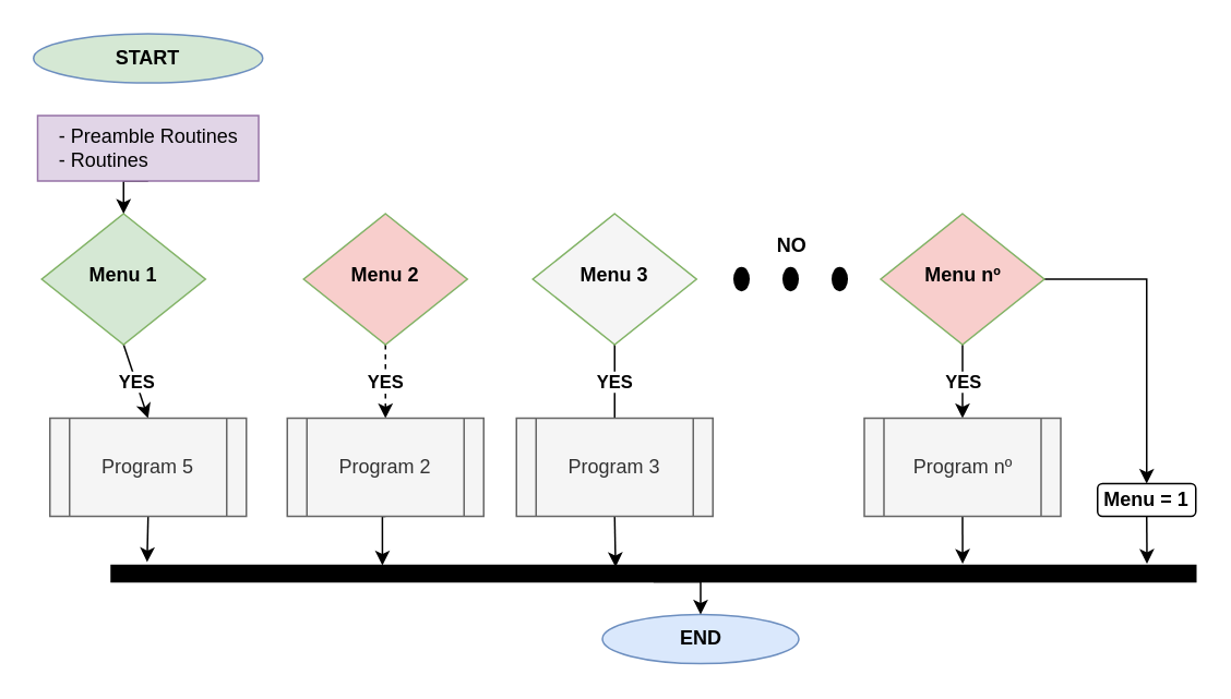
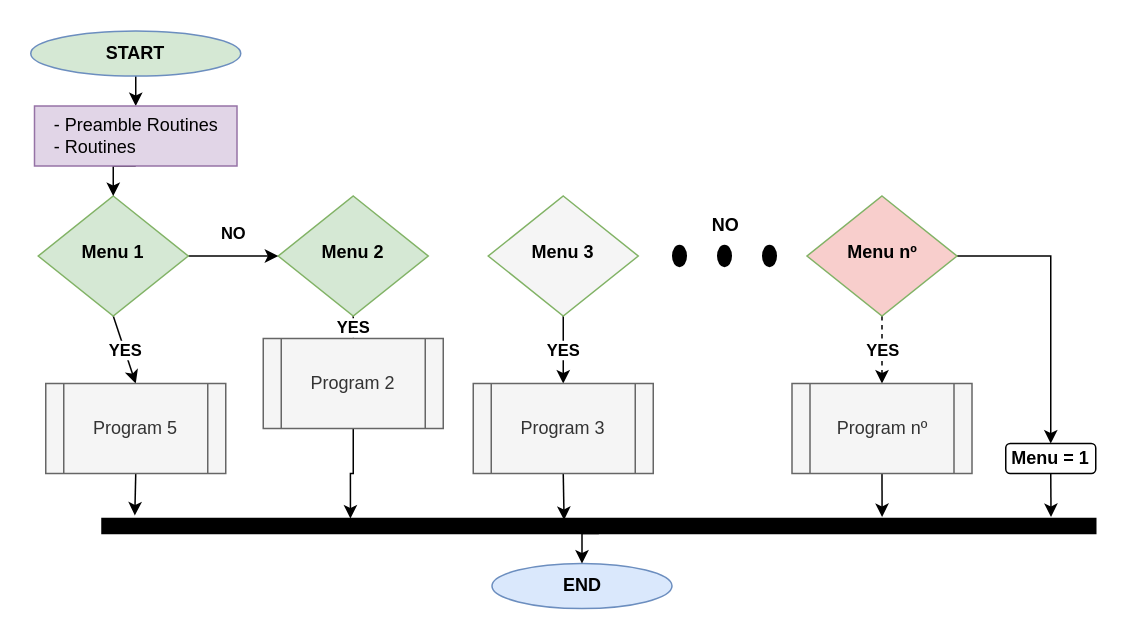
  <mxCell id="0" />
  <mxCell id="1" parent="0" />
  <mxCell id="2" value="&lt;b&gt;YES&lt;/b&gt;" style="edgeStyle=none;rounded=0;orthogonalLoop=1;jettySize=auto;html=1;exitX=0.5;exitY=1;exitDx=0;exitDy=0;entryX=0.5;entryY=0;entryDx=0;entryDy=0;dashed=1;" parent="1" source="3" target="16" edge="1"><mxGeometry relative="1" as="geometry" /></mxCell>
- <mxCell id="3" value="&lt;b&gt;Menu 2&lt;/b&gt;" style="rhombus;whiteSpace=wrap;html=1;shadow=0;fontFamily=Helvetica;fontSize=12;align=center;strokeWidth=1;spacing=6;spacingTop=-4;fillColor=#f8cecc;strokeColor=#82b366;" parent="1" vertex="1"><mxGeometry x="185" y="130" width="100" height="80" as="geometry" /></mxCell>
+ <mxCell id="3" value="&lt;b&gt;Menu 2&lt;/b&gt;" style="rhombus;whiteSpace=wrap;html=1;shadow=0;fontFamily=Helvetica;fontSize=12;align=center;strokeWidth=1;spacing=6;spacingTop=-4;fillColor=#d5e8d4;strokeColor=#82b366;" parent="1" vertex="1"><mxGeometry x="185" y="130" width="100" height="80" as="geometry" /></mxCell>
+ <mxCell id="4" value="&lt;b&gt;NO&lt;/b&gt;" style="edgeStyle=orthogonalEdgeStyle;rounded=0;orthogonalLoop=1;jettySize=auto;html=1;exitX=1;exitY=0.5;exitDx=0;exitDy=0;entryX=0;entryY=0.5;entryDx=0;entryDy=0;" parent="1" source="6" target="3" edge="1"><mxGeometry y="15" relative="1" as="geometry"><mxPoint as="offset" /></mxGeometry></mxCell>
  <mxCell id="5" value="&lt;b&gt;YES&lt;/b&gt;" style="edgeStyle=none;rounded=0;orthogonalLoop=1;jettySize=auto;html=1;exitX=0.5;exitY=1;exitDx=0;exitDy=0;entryX=0.5;entryY=0;entryDx=0;entryDy=0;" parent="1" source="6" target="14" edge="1"><mxGeometry relative="1" as="geometry" /></mxCell>
  <mxCell id="6" value="&lt;b&gt;Menu 1&lt;/b&gt;" style="rhombus;whiteSpace=wrap;html=1;shadow=0;fontFamily=Helvetica;fontSize=12;align=center;strokeWidth=1;spacing=6;spacingTop=-4;fillColor=#d5e8d4;strokeColor=#82b366;" parent="1" vertex="1"><mxGeometry x="25" y="130" width="100" height="80" as="geometry" /></mxCell>
+ <mxCell id="7" style="edgeStyle=orthogonalEdgeStyle;rounded=0;orthogonalLoop=1;jettySize=auto;html=1;exitX=0.5;exitY=1;exitDx=0;exitDy=0;entryX=0.5;entryY=0;entryDx=0;entryDy=0;" parent="1" source="8" target="10" edge="1"><mxGeometry relative="1" as="geometry" /></mxCell>
  <mxCell id="8" value="&lt;b&gt;START&lt;/b&gt;" style="ellipse;whiteSpace=wrap;html=1;fillColor=#d5e8d4;strokeColor=#6c8ebf;" parent="1" vertex="1"><mxGeometry x="20" y="20" width="140" height="30" as="geometry" /></mxCell>
  <mxCell id="9" style="edgeStyle=orthogonalEdgeStyle;rounded=0;orthogonalLoop=1;jettySize=auto;html=1;exitX=0.5;exitY=1;exitDx=0;exitDy=0;entryX=0.5;entryY=0;entryDx=0;entryDy=0;" edge="1" parent="1" source="10" target="6"><mxGeometry relative="1" as="geometry" /></mxCell>
  <mxCell id="10" value="&lt;div align=&quot;left&quot;&gt;- Preamble Routines&lt;/div&gt;&lt;div align=&quot;left&quot;&gt;- Routines&lt;/div&gt;" style="rounded=0;whiteSpace=wrap;html=1;fillColor=#e1d5e7;strokeColor=#9673a6;" parent="1" vertex="1"><mxGeometry x="22.5" y="70" width="135" height="40" as="geometry" /></mxCell>
- <mxCell id="11" value="&lt;b&gt;YES&lt;/b&gt;" style="edgeStyle=none;rounded=0;orthogonalLoop=1;jettySize=auto;html=1;exitX=0.5;exitY=1;exitDx=0;exitDy=0;entryX=0.5;entryY=0;entryDx=0;entryDy=0;endArrow=none;" parent="1" source="12" target="18" edge="1"><mxGeometry relative="1" as="geometry" /></mxCell>
+ <mxCell id="11" value="&lt;b&gt;YES&lt;/b&gt;" style="edgeStyle=none;rounded=0;orthogonalLoop=1;jettySize=auto;html=1;exitX=0.5;exitY=1;exitDx=0;exitDy=0;entryX=0.5;entryY=0;entryDx=0;entryDy=0;" parent="1" source="12" target="18" edge="1"><mxGeometry relative="1" as="geometry" /></mxCell>
  <mxCell id="12" value="&lt;b&gt;Menu 3&lt;br&gt;&lt;/b&gt;" style="rhombus;whiteSpace=wrap;html=1;shadow=0;fontFamily=Helvetica;fontSize=12;align=center;strokeWidth=1;spacing=6;spacingTop=-4;fillColor=#f5f5f5;strokeColor=#82b366;" parent="1" vertex="1"><mxGeometry x="325" y="130" width="100" height="80" as="geometry" /></mxCell>
  <mxCell id="13" style="edgeStyle=none;rounded=0;orthogonalLoop=1;jettySize=auto;html=1;exitX=0.5;exitY=1;exitDx=0;exitDy=0;entryX=0.033;entryY=-0.205;entryDx=0;entryDy=0;entryPerimeter=0;" parent="1" source="14" target="23" edge="1"><mxGeometry relative="1" as="geometry" /></mxCell>
  <mxCell id="14" value="Program 5" style="shape=process;whiteSpace=wrap;html=1;backgroundOutline=1;fillColor=#f5f5f5;strokeColor=#666666;fontColor=#333333;" parent="1" vertex="1"><mxGeometry x="30" y="255" width="120" height="60" as="geometry" /></mxCell>
  <mxCell id="15" style="edgeStyle=orthogonalEdgeStyle;rounded=0;orthogonalLoop=1;jettySize=auto;html=1;exitX=0.5;exitY=1;exitDx=0;exitDy=0;entryX=0.25;entryY=0;entryDx=0;entryDy=0;" edge="1" parent="1" source="16" target="23"><mxGeometry relative="1" as="geometry" /></mxCell>
- <mxCell id="16" value="Program 2" style="shape=process;whiteSpace=wrap;html=1;backgroundOutline=1;fillColor=#f5f5f5;strokeColor=#666666;fontColor=#333333;" parent="1" vertex="1"><mxGeometry x="175" y="255" width="120" height="60" as="geometry" /></mxCell>
+ <mxCell id="16" value="Program 2" style="shape=process;whiteSpace=wrap;html=1;backgroundOutline=1;fillColor=#f5f5f5;strokeColor=#666666;fontColor=#333333;" parent="1" vertex="1"><mxGeometry x="175" y="225" width="120" height="60" as="geometry" /></mxCell>
  <mxCell id="17" style="edgeStyle=orthogonalEdgeStyle;rounded=0;orthogonalLoop=1;jettySize=auto;html=1;exitX=0.5;exitY=1;exitDx=0;exitDy=0;entryX=0.465;entryY=0.1;entryDx=0;entryDy=0;entryPerimeter=0;" edge="1" parent="1" source="18" target="23"><mxGeometry relative="1" as="geometry" /></mxCell>
  <mxCell id="18" value="Program 3" style="shape=process;whiteSpace=wrap;html=1;backgroundOutline=1;fillColor=#f5f5f5;strokeColor=#666666;fontColor=#333333;" parent="1" vertex="1"><mxGeometry x="315" y="255" width="120" height="60" as="geometry" /></mxCell>
  <mxCell id="19" style="rounded=0;orthogonalLoop=1;jettySize=auto;html=1;exitX=0.5;exitY=1;exitDx=0;exitDy=0;movable=0;resizable=0;rotatable=0;deletable=0;editable=0;connectable=0;entryX=0.955;entryY=-0.1;entryDx=0;entryDy=0;entryPerimeter=0;" parent="1" source="20" target="23" edge="1"><mxGeometry relative="1" as="geometry"><mxPoint x="640" y="880" as="targetPoint" /><Array as="points" /></mxGeometry></mxCell>
  <mxCell id="20" value="&lt;b&gt;Menu = 1&lt;/b&gt;" style="whiteSpace=wrap;html=1;rounded=1;" parent="1" vertex="1"><mxGeometry x="670" y="295" width="60" height="20" as="geometry" /></mxCell>
- <mxCell id="21" value="&lt;b&gt;END&lt;/b&gt;" style="ellipse;whiteSpace=wrap;html=1;fillColor=#dae8fc;strokeColor=#6c8ebf;" parent="1" vertex="1"><mxGeometry x="367.5" y="375" width="120" height="30" as="geometry" /></mxCell>
+ <mxCell id="21" value="&lt;b&gt;END&lt;/b&gt;" style="ellipse;whiteSpace=wrap;html=1;fillColor=#dae8fc;strokeColor=#6c8ebf;" parent="1" vertex="1"><mxGeometry x="327.5" y="375" width="120" height="30" as="geometry" /></mxCell>
  <mxCell id="22" style="edgeStyle=orthogonalEdgeStyle;rounded=0;orthogonalLoop=1;jettySize=auto;html=1;exitX=0.5;exitY=1;exitDx=0;exitDy=0;entryX=0.5;entryY=0;entryDx=0;entryDy=0;" edge="1" parent="1" source="23" target="21"><mxGeometry relative="1" as="geometry" /></mxCell>
  <mxCell id="23" value="" style="rounded=0;whiteSpace=wrap;html=1;fillColor=#000000;" parent="1" vertex="1"><mxGeometry x="67.5" y="345" width="662.5" height="10" as="geometry" /></mxCell>
  <mxCell id="24" style="edgeStyle=none;rounded=0;orthogonalLoop=1;jettySize=auto;html=1;exitX=0.5;exitY=1;exitDx=0;exitDy=0;" parent="1" edge="1"><mxGeometry relative="1" as="geometry"><mxPoint x="97.5" y="20" as="sourcePoint" /><mxPoint x="97.5" y="20" as="targetPoint" /></mxGeometry></mxCell>
- <mxCell id="25" value="&lt;b&gt;YES&lt;/b&gt;" style="edgeStyle=orthogonalEdgeStyle;rounded=0;orthogonalLoop=1;jettySize=auto;html=1;exitX=0.5;exitY=1;exitDx=0;exitDy=0;entryX=0.5;entryY=0;entryDx=0;entryDy=0;" edge="1" parent="1" source="27" target="32"><mxGeometry relative="1" as="geometry" /></mxCell>
+ <mxCell id="25" value="&lt;b&gt;YES&lt;/b&gt;" style="edgeStyle=orthogonalEdgeStyle;rounded=0;orthogonalLoop=1;jettySize=auto;html=1;exitX=0.5;exitY=1;exitDx=0;exitDy=0;entryX=0.5;entryY=0;entryDx=0;entryDy=0;dashed=1;" edge="1" parent="1" source="27" target="32"><mxGeometry relative="1" as="geometry" /></mxCell>
  <mxCell id="26" style="edgeStyle=orthogonalEdgeStyle;rounded=0;orthogonalLoop=1;jettySize=auto;html=1;exitX=1;exitY=0.5;exitDx=0;exitDy=0;entryX=0.5;entryY=0;entryDx=0;entryDy=0;" edge="1" parent="1" source="27" target="20"><mxGeometry relative="1" as="geometry" /></mxCell>
  <mxCell id="27" value="&lt;b&gt;Menu nº&lt;/b&gt;" style="rhombus;whiteSpace=wrap;html=1;shadow=0;fontFamily=Helvetica;fontSize=12;align=center;strokeWidth=1;spacing=6;spacingTop=-4;fillColor=#f8cecc;strokeColor=#82b366;" vertex="1" parent="1"><mxGeometry x="537.5" y="130" width="100" height="80" as="geometry" /></mxCell>
  <mxCell id="28" value="" style="ellipse;fillColor=#000000;strokeColor=none;" vertex="1" parent="1"><mxGeometry x="447.5" y="162.5" width="10" height="15" as="geometry" /></mxCell>
  <mxCell id="29" value="" style="ellipse;fillColor=#000000;strokeColor=none;" vertex="1" parent="1"><mxGeometry x="477.5" y="162.5" width="10" height="15" as="geometry" /></mxCell>
  <mxCell id="30" value="" style="ellipse;fillColor=#000000;strokeColor=none;" vertex="1" parent="1"><mxGeometry x="507.5" y="162.5" width="10" height="15" as="geometry" /></mxCell>
  <mxCell id="31" style="edgeStyle=orthogonalEdgeStyle;rounded=0;orthogonalLoop=1;jettySize=auto;html=1;exitX=0.5;exitY=1;exitDx=0;exitDy=0;entryX=0.785;entryY=-0.1;entryDx=0;entryDy=0;entryPerimeter=0;" edge="1" parent="1" source="32" target="23"><mxGeometry relative="1" as="geometry" /></mxCell>
  <mxCell id="32" value="Program nº" style="shape=process;whiteSpace=wrap;html=1;backgroundOutline=1;fillColor=#f5f5f5;strokeColor=#666666;fontColor=#333333;" vertex="1" parent="1"><mxGeometry x="527.5" y="255" width="120" height="60" as="geometry" /></mxCell>
  <mxCell id="33" value="&lt;b&gt;NO&lt;/b&gt;" style="text;html=1;align=center;verticalAlign=middle;resizable=0;points=[];autosize=1;" vertex="1" parent="1"><mxGeometry x="467.5" y="140" width="30" height="20" as="geometry" /></mxCell>
